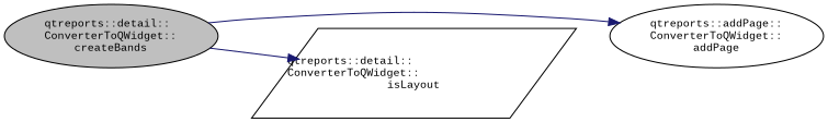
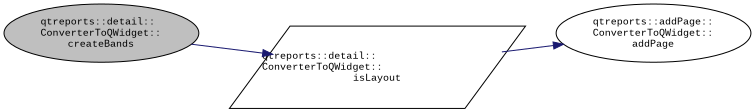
  digraph {
    fontname="Liberation Mono"
    rankdir=LR
    node [color=black fontname="Liberation Mono" fontsize=10 shape=ellipse]
    edge [color=midnightblue fontname="Liberation Mono" fontsize=10 labelfontname=Helvetica labelfontsize=10 style=solid]
    n1 [fillcolor=grey75 fontcolor=black height=0.2 label="qtreports::detail::\lConverterToQWidget::\lcreateBands" style=filled width=0.4]
    n2 [height=0.2 label="qtreports::addPage::\lConverterToQWidget::\laddPage" width=0.4]
    n3 [height=0.2 label="qtreports::detail::\lConverterToQWidget::\lisLayout" shape=parallelogram width=0.4]
-   n1 -> n2
+   n3 -> n2
    n1 -> n3
  }
